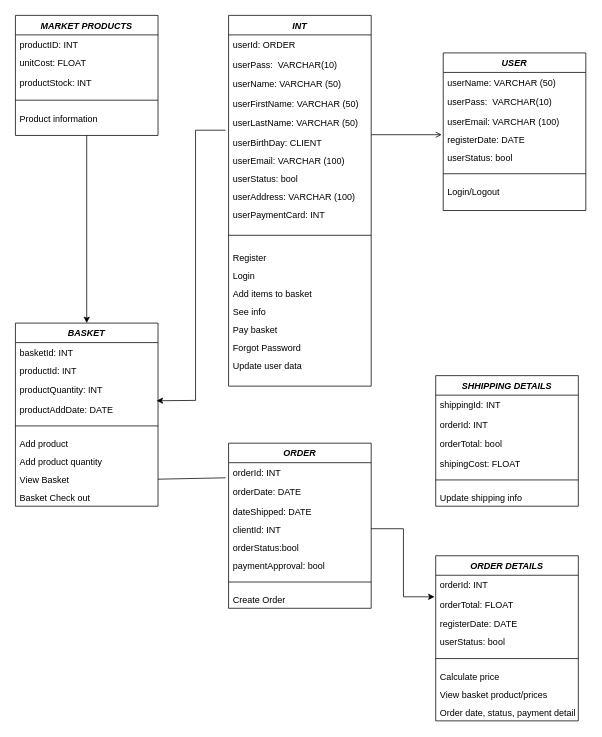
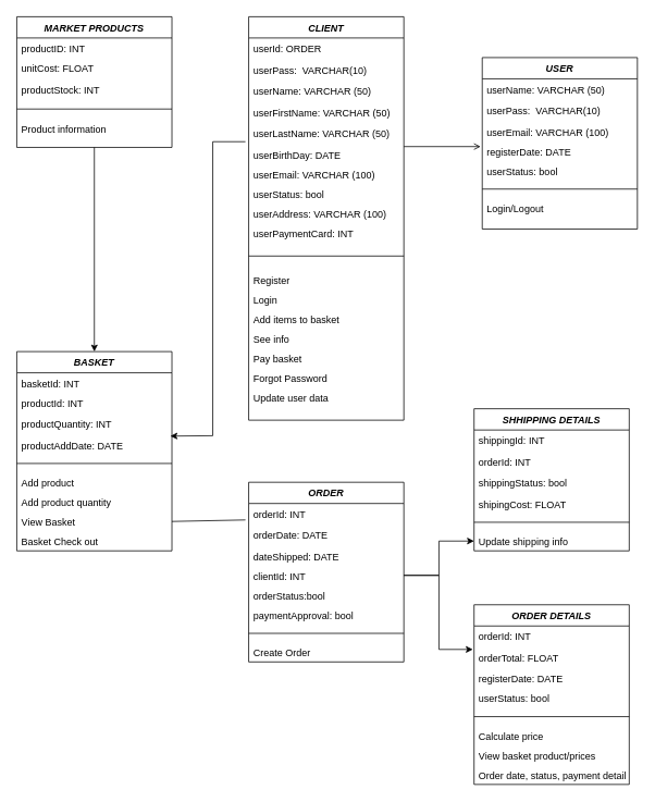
  <mxCell id="0" />
  <mxCell id="1" parent="0" />
- <mxCell id="2" value="INT" style="swimlane;fontStyle=3;align=center;verticalAlign=top;childLayout=stackLayout;horizontal=1;startSize=26;horizontalStack=0;resizeParent=1;resizeLast=0;collapsible=1;marginBottom=0;rounded=0;shadow=0;strokeWidth=1;" parent="1" vertex="1"><mxGeometry x="304" y="20" width="190" height="494" as="geometry"><mxRectangle x="230" y="140" width="160" height="26" as="alternateBounds" /></mxGeometry></mxCell>
+ <mxCell id="2" value="CLIENT" style="swimlane;fontStyle=3;align=center;verticalAlign=top;childLayout=stackLayout;horizontal=1;startSize=26;horizontalStack=0;resizeParent=1;resizeLast=0;collapsible=1;marginBottom=0;rounded=0;shadow=0;strokeWidth=1;" parent="1" vertex="1"><mxGeometry x="304" y="20" width="190" height="494" as="geometry"><mxRectangle x="230" y="140" width="160" height="26" as="alternateBounds" /></mxGeometry></mxCell>
  <mxCell id="3" value="userId: ORDER" style="text;align=left;verticalAlign=top;spacingLeft=4;spacingRight=4;overflow=hidden;rotatable=0;points=[[0,0.5],[1,0.5]];portConstraint=eastwest;" parent="2" vertex="1"><mxGeometry y="26" width="190" height="26" as="geometry" /></mxCell>
  <mxCell id="4" value="userPass:  VARCHAR(10)" style="text;align=left;verticalAlign=top;spacingLeft=4;spacingRight=4;overflow=hidden;rotatable=0;points=[[0,0.5],[1,0.5]];portConstraint=eastwest;rounded=0;shadow=0;html=0;" parent="2" vertex="1"><mxGeometry y="52" width="190" height="26" as="geometry" /></mxCell>
  <mxCell id="5" value="userName: VARCHAR (50)" style="text;align=left;verticalAlign=top;spacingLeft=4;spacingRight=4;overflow=hidden;rotatable=0;points=[[0,0.5],[1,0.5]];portConstraint=eastwest;rounded=0;shadow=0;html=0;" parent="2" vertex="1"><mxGeometry y="78" width="190" height="26" as="geometry" /></mxCell>
  <mxCell id="6" value="userFirstName: VARCHAR (50)" style="text;align=left;verticalAlign=top;spacingLeft=4;spacingRight=4;overflow=hidden;rotatable=0;points=[[0,0.5],[1,0.5]];portConstraint=eastwest;rounded=0;shadow=0;html=0;" parent="2" vertex="1"><mxGeometry y="104" width="190" height="26" as="geometry" /></mxCell>
  <mxCell id="7" value="userLastName: VARCHAR (50)" style="text;align=left;verticalAlign=top;spacingLeft=4;spacingRight=4;overflow=hidden;rotatable=0;points=[[0,0.5],[1,0.5]];portConstraint=eastwest;rounded=0;shadow=0;html=0;" parent="2" vertex="1"><mxGeometry y="130" width="190" height="26" as="geometry" /></mxCell>
- <mxCell id="8" value="userBirthDay: CLIENT" style="text;align=left;verticalAlign=top;spacingLeft=4;spacingRight=4;overflow=hidden;rotatable=0;points=[[0,0.5],[1,0.5]];portConstraint=eastwest;rounded=0;shadow=0;html=0;" parent="2" vertex="1"><mxGeometry y="156" width="190" height="24" as="geometry" /></mxCell>
+ <mxCell id="8" value="userBirthDay: DATE" style="text;align=left;verticalAlign=top;spacingLeft=4;spacingRight=4;overflow=hidden;rotatable=0;points=[[0,0.5],[1,0.5]];portConstraint=eastwest;rounded=0;shadow=0;html=0;" parent="2" vertex="1"><mxGeometry y="156" width="190" height="24" as="geometry" /></mxCell>
  <mxCell id="9" value="userEmail: VARCHAR (100)" style="text;align=left;verticalAlign=top;spacingLeft=4;spacingRight=4;overflow=hidden;rotatable=0;points=[[0,0.5],[1,0.5]];portConstraint=eastwest;rounded=0;shadow=0;html=0;" parent="2" vertex="1"><mxGeometry y="180" width="190" height="24" as="geometry" /></mxCell>
  <mxCell id="10" value="userStatus: bool" style="text;align=left;verticalAlign=top;spacingLeft=4;spacingRight=4;overflow=hidden;rotatable=0;points=[[0,0.5],[1,0.5]];portConstraint=eastwest;rounded=0;shadow=0;html=0;" parent="2" vertex="1"><mxGeometry y="204" width="190" height="24" as="geometry" /></mxCell>
  <mxCell id="11" value="userAddress: VARCHAR (100)" style="text;align=left;verticalAlign=top;spacingLeft=4;spacingRight=4;overflow=hidden;rotatable=0;points=[[0,0.5],[1,0.5]];portConstraint=eastwest;rounded=0;shadow=0;html=0;" parent="2" vertex="1"><mxGeometry y="228" width="190" height="24" as="geometry" /></mxCell>
  <mxCell id="12" value="userPaymentCard: INT" style="text;align=left;verticalAlign=top;spacingLeft=4;spacingRight=4;overflow=hidden;rotatable=0;points=[[0,0.5],[1,0.5]];portConstraint=eastwest;rounded=0;shadow=0;html=0;" parent="2" vertex="1"><mxGeometry y="252" width="190" height="24" as="geometry" /></mxCell>
  <mxCell id="13" value="" style="line;html=1;strokeWidth=1;align=left;verticalAlign=middle;spacingTop=-1;spacingLeft=3;spacingRight=3;rotatable=0;labelPosition=right;points=[];portConstraint=eastwest;" parent="2" vertex="1"><mxGeometry y="276" width="190" height="34" as="geometry" /></mxCell>
  <mxCell id="14" value="Register" style="text;align=left;verticalAlign=top;spacingLeft=4;spacingRight=4;overflow=hidden;rotatable=0;points=[[0,0.5],[1,0.5]];portConstraint=eastwest;rounded=0;shadow=0;html=0;" parent="2" vertex="1"><mxGeometry y="310" width="190" height="24" as="geometry" /></mxCell>
  <mxCell id="15" value="Login" style="text;align=left;verticalAlign=top;spacingLeft=4;spacingRight=4;overflow=hidden;rotatable=0;points=[[0,0.5],[1,0.5]];portConstraint=eastwest;rounded=0;shadow=0;html=0;" parent="2" vertex="1"><mxGeometry y="334" width="190" height="24" as="geometry" /></mxCell>
  <mxCell id="16" value="Add items to basket" style="text;align=left;verticalAlign=top;spacingLeft=4;spacingRight=4;overflow=hidden;rotatable=0;points=[[0,0.5],[1,0.5]];portConstraint=eastwest;rounded=0;shadow=0;html=0;" parent="2" vertex="1"><mxGeometry y="358" width="190" height="24" as="geometry" /></mxCell>
  <mxCell id="17" value="See info" style="text;align=left;verticalAlign=top;spacingLeft=4;spacingRight=4;overflow=hidden;rotatable=0;points=[[0,0.5],[1,0.5]];portConstraint=eastwest;rounded=0;shadow=0;html=0;" parent="2" vertex="1"><mxGeometry y="382" width="190" height="24" as="geometry" /></mxCell>
  <mxCell id="18" value="Pay basket" style="text;align=left;verticalAlign=top;spacingLeft=4;spacingRight=4;overflow=hidden;rotatable=0;points=[[0,0.5],[1,0.5]];portConstraint=eastwest;rounded=0;shadow=0;html=0;" parent="2" vertex="1"><mxGeometry y="406" width="190" height="24" as="geometry" /></mxCell>
  <mxCell id="19" value="Forgot Password" style="text;align=left;verticalAlign=top;spacingLeft=4;spacingRight=4;overflow=hidden;rotatable=0;points=[[0,0.5],[1,0.5]];portConstraint=eastwest;rounded=0;shadow=0;html=0;" parent="2" vertex="1"><mxGeometry y="430" width="190" height="24" as="geometry" /></mxCell>
  <mxCell id="20" value="Update user data" style="text;align=left;verticalAlign=top;spacingLeft=4;spacingRight=4;overflow=hidden;rotatable=0;points=[[0,0.5],[1,0.5]];portConstraint=eastwest;rounded=0;shadow=0;html=0;" parent="2" vertex="1"><mxGeometry y="454" width="190" height="24" as="geometry" /></mxCell>
  <mxCell id="21" value="" style="endArrow=open;shadow=0;strokeWidth=1;rounded=0;endFill=1;edgeStyle=elbowEdgeStyle;elbow=vertical;" parent="1" source="2" edge="1"><mxGeometry x="0.5" y="41" relative="1" as="geometry"><mxPoint x="460" y="182" as="sourcePoint" /><mxPoint x="588" y="179.353" as="targetPoint" /><mxPoint x="-40" y="32" as="offset" /></mxGeometry></mxCell>
  <mxCell id="22" value="USER" style="swimlane;fontStyle=3;align=center;verticalAlign=top;childLayout=stackLayout;horizontal=1;startSize=26;horizontalStack=0;resizeParent=1;resizeLast=0;collapsible=1;marginBottom=0;rounded=0;shadow=0;strokeWidth=1;" parent="1" vertex="1"><mxGeometry x="590" y="70" width="190" height="210" as="geometry"><mxRectangle x="230" y="140" width="160" height="26" as="alternateBounds" /></mxGeometry></mxCell>
  <mxCell id="23" value="userName: VARCHAR (50)" style="text;align=left;verticalAlign=top;spacingLeft=4;spacingRight=4;overflow=hidden;rotatable=0;points=[[0,0.5],[1,0.5]];portConstraint=eastwest;rounded=0;shadow=0;html=0;" parent="22" vertex="1"><mxGeometry y="26" width="190" height="26" as="geometry" /></mxCell>
  <mxCell id="24" value="userPass:  VARCHAR(10)" style="text;align=left;verticalAlign=top;spacingLeft=4;spacingRight=4;overflow=hidden;rotatable=0;points=[[0,0.5],[1,0.5]];portConstraint=eastwest;rounded=0;shadow=0;html=0;" parent="22" vertex="1"><mxGeometry y="52" width="190" height="26" as="geometry" /></mxCell>
  <mxCell id="25" value="userEmail: VARCHAR (100)" style="text;align=left;verticalAlign=top;spacingLeft=4;spacingRight=4;overflow=hidden;rotatable=0;points=[[0,0.5],[1,0.5]];portConstraint=eastwest;rounded=0;shadow=0;html=0;" parent="22" vertex="1"><mxGeometry y="78" width="190" height="24" as="geometry" /></mxCell>
  <mxCell id="26" value="registerDate: DATE" style="text;align=left;verticalAlign=top;spacingLeft=4;spacingRight=4;overflow=hidden;rotatable=0;points=[[0,0.5],[1,0.5]];portConstraint=eastwest;rounded=0;shadow=0;html=0;" parent="22" vertex="1"><mxGeometry y="102" width="190" height="24" as="geometry" /></mxCell>
  <mxCell id="27" value="userStatus: bool" style="text;align=left;verticalAlign=top;spacingLeft=4;spacingRight=4;overflow=hidden;rotatable=0;points=[[0,0.5],[1,0.5]];portConstraint=eastwest;rounded=0;shadow=0;html=0;" parent="22" vertex="1"><mxGeometry y="126" width="190" height="24" as="geometry" /></mxCell>
  <mxCell id="28" value="" style="line;html=1;strokeWidth=1;align=left;verticalAlign=middle;spacingTop=-1;spacingLeft=3;spacingRight=3;rotatable=0;labelPosition=right;points=[];portConstraint=eastwest;" parent="22" vertex="1"><mxGeometry y="150" width="190" height="22" as="geometry" /></mxCell>
  <mxCell id="29" value="Login/Logout" style="text;align=left;verticalAlign=top;spacingLeft=4;spacingRight=4;overflow=hidden;rotatable=0;points=[[0,0.5],[1,0.5]];portConstraint=eastwest;rounded=0;shadow=0;html=0;" parent="22" vertex="1"><mxGeometry y="172" width="190" height="24" as="geometry" /></mxCell>
  <mxCell id="30" value="BASKET" style="swimlane;fontStyle=3;align=center;verticalAlign=top;childLayout=stackLayout;horizontal=1;startSize=26;horizontalStack=0;resizeParent=1;resizeLast=0;collapsible=1;marginBottom=0;rounded=0;shadow=0;strokeWidth=1;" parent="1" vertex="1"><mxGeometry x="20" y="430" width="190" height="244" as="geometry"><mxRectangle x="230" y="140" width="160" height="26" as="alternateBounds" /></mxGeometry></mxCell>
  <mxCell id="31" value="basketId: INT" style="text;align=left;verticalAlign=top;spacingLeft=4;spacingRight=4;overflow=hidden;rotatable=0;points=[[0,0.5],[1,0.5]];portConstraint=eastwest;rounded=0;shadow=0;html=0;" parent="30" vertex="1"><mxGeometry y="26" width="190" height="24" as="geometry" /></mxCell>
  <mxCell id="32" value="productId: INT" style="text;align=left;verticalAlign=top;spacingLeft=4;spacingRight=4;overflow=hidden;rotatable=0;points=[[0,0.5],[1,0.5]];portConstraint=eastwest;rounded=0;shadow=0;html=0;" parent="30" vertex="1"><mxGeometry y="50" width="190" height="26" as="geometry" /></mxCell>
  <mxCell id="33" value="productQuantity: INT" style="text;align=left;verticalAlign=top;spacingLeft=4;spacingRight=4;overflow=hidden;rotatable=0;points=[[0,0.5],[1,0.5]];portConstraint=eastwest;rounded=0;shadow=0;html=0;" parent="30" vertex="1"><mxGeometry y="76" width="190" height="26" as="geometry" /></mxCell>
  <mxCell id="34" value="productAddDate: DATE" style="text;align=left;verticalAlign=top;spacingLeft=4;spacingRight=4;overflow=hidden;rotatable=0;points=[[0,0.5],[1,0.5]];portConstraint=eastwest;rounded=0;shadow=0;html=0;" parent="30" vertex="1"><mxGeometry y="102" width="190" height="24" as="geometry" /></mxCell>
  <mxCell id="35" value="" style="line;html=1;strokeWidth=1;align=left;verticalAlign=middle;spacingTop=-1;spacingLeft=3;spacingRight=3;rotatable=0;labelPosition=right;points=[];portConstraint=eastwest;" parent="30" vertex="1"><mxGeometry y="126" width="190" height="22" as="geometry" /></mxCell>
  <mxCell id="36" value="Add product" style="text;align=left;verticalAlign=top;spacingLeft=4;spacingRight=4;overflow=hidden;rotatable=0;points=[[0,0.5],[1,0.5]];portConstraint=eastwest;rounded=0;shadow=0;html=0;" parent="30" vertex="1"><mxGeometry y="148" width="190" height="24" as="geometry" /></mxCell>
  <mxCell id="37" value="Add product quantity" style="text;align=left;verticalAlign=top;spacingLeft=4;spacingRight=4;overflow=hidden;rotatable=0;points=[[0,0.5],[1,0.5]];portConstraint=eastwest;rounded=0;shadow=0;html=0;" parent="30" vertex="1"><mxGeometry y="172" width="190" height="24" as="geometry" /></mxCell>
  <mxCell id="38" value="View Basket" style="text;align=left;verticalAlign=top;spacingLeft=4;spacingRight=4;overflow=hidden;rotatable=0;points=[[0,0.5],[1,0.5]];portConstraint=eastwest;rounded=0;shadow=0;html=0;" parent="30" vertex="1"><mxGeometry y="196" width="190" height="24" as="geometry" /></mxCell>
  <mxCell id="39" value="Basket Check out" style="text;align=left;verticalAlign=top;spacingLeft=4;spacingRight=4;overflow=hidden;rotatable=0;points=[[0,0.5],[1,0.5]];portConstraint=eastwest;rounded=0;shadow=0;html=0;" parent="30" vertex="1"><mxGeometry y="220" width="190" height="24" as="geometry" /></mxCell>
  <mxCell id="40" value="" style="endArrow=classic;html=1;rounded=0;entryX=0.99;entryY=0.061;entryDx=0;entryDy=0;entryPerimeter=0;" parent="1" target="34" edge="1"><mxGeometry width="50" height="50" relative="1" as="geometry"><mxPoint x="300" y="173" as="sourcePoint" /><mxPoint x="300" y="184" as="targetPoint" /><Array as="points"><mxPoint x="260" y="173" /><mxPoint x="260" y="533" /></Array></mxGeometry></mxCell>
  <mxCell id="41" value="ORDER" style="swimlane;fontStyle=3;align=center;verticalAlign=top;childLayout=stackLayout;horizontal=1;startSize=26;horizontalStack=0;resizeParent=1;resizeLast=0;collapsible=1;marginBottom=0;rounded=0;shadow=0;strokeWidth=1;" parent="1" vertex="1"><mxGeometry x="304" y="590" width="190" height="220" as="geometry"><mxRectangle x="230" y="140" width="160" height="26" as="alternateBounds" /></mxGeometry></mxCell>
  <mxCell id="42" value="orderId: INT" style="text;align=left;verticalAlign=top;spacingLeft=4;spacingRight=4;overflow=hidden;rotatable=0;points=[[0,0.5],[1,0.5]];portConstraint=eastwest;rounded=0;shadow=0;html=0;" parent="41" vertex="1"><mxGeometry y="26" width="190" height="26" as="geometry" /></mxCell>
  <mxCell id="43" value="orderDate: DATE" style="text;align=left;verticalAlign=top;spacingLeft=4;spacingRight=4;overflow=hidden;rotatable=0;points=[[0,0.5],[1,0.5]];portConstraint=eastwest;rounded=0;shadow=0;html=0;" parent="41" vertex="1"><mxGeometry y="52" width="190" height="26" as="geometry" /></mxCell>
  <mxCell id="44" value="dateShipped: DATE" style="text;align=left;verticalAlign=top;spacingLeft=4;spacingRight=4;overflow=hidden;rotatable=0;points=[[0,0.5],[1,0.5]];portConstraint=eastwest;rounded=0;shadow=0;html=0;" parent="41" vertex="1"><mxGeometry y="78" width="190" height="24" as="geometry" /></mxCell>
  <mxCell id="45" value="clientId: INT" style="text;align=left;verticalAlign=top;spacingLeft=4;spacingRight=4;overflow=hidden;rotatable=0;points=[[0,0.5],[1,0.5]];portConstraint=eastwest;rounded=0;shadow=0;html=0;" parent="41" vertex="1"><mxGeometry y="102" width="190" height="24" as="geometry" /></mxCell>
  <mxCell id="46" value="orderStatus:bool" style="text;align=left;verticalAlign=top;spacingLeft=4;spacingRight=4;overflow=hidden;rotatable=0;points=[[0,0.5],[1,0.5]];portConstraint=eastwest;rounded=0;shadow=0;html=0;" parent="41" vertex="1"><mxGeometry y="126" width="190" height="24" as="geometry" /></mxCell>
  <mxCell id="47" value="paymentApproval: bool" style="text;align=left;verticalAlign=top;spacingLeft=4;spacingRight=4;overflow=hidden;rotatable=0;points=[[0,0.5],[1,0.5]];portConstraint=eastwest;rounded=0;shadow=0;html=0;" parent="41" vertex="1"><mxGeometry y="150" width="190" height="24" as="geometry" /></mxCell>
  <mxCell id="48" value="" style="line;html=1;strokeWidth=1;align=left;verticalAlign=middle;spacingTop=-1;spacingLeft=3;spacingRight=3;rotatable=0;labelPosition=right;points=[];portConstraint=eastwest;" parent="41" vertex="1"><mxGeometry y="174" width="190" height="22" as="geometry" /></mxCell>
  <mxCell id="49" value="Create Order" style="text;align=left;verticalAlign=top;spacingLeft=4;spacingRight=4;overflow=hidden;rotatable=0;points=[[0,0.5],[1,0.5]];portConstraint=eastwest;rounded=0;shadow=0;html=0;" parent="41" vertex="1"><mxGeometry y="196" width="190" height="24" as="geometry" /></mxCell>
  <mxCell id="50" value="SHHIPPING DETAILS" style="swimlane;fontStyle=3;align=center;verticalAlign=top;childLayout=stackLayout;horizontal=1;startSize=26;horizontalStack=0;resizeParent=1;resizeLast=0;collapsible=1;marginBottom=0;rounded=0;shadow=0;strokeWidth=1;" parent="1" vertex="1"><mxGeometry x="580" y="500" width="190" height="174" as="geometry"><mxRectangle x="230" y="140" width="160" height="26" as="alternateBounds" /></mxGeometry></mxCell>
  <mxCell id="51" value="shippingId: INT" style="text;align=left;verticalAlign=top;spacingLeft=4;spacingRight=4;overflow=hidden;rotatable=0;points=[[0,0.5],[1,0.5]];portConstraint=eastwest;rounded=0;shadow=0;html=0;" parent="50" vertex="1"><mxGeometry y="26" width="190" height="26" as="geometry" /></mxCell>
  <mxCell id="52" value="orderId: INT" style="text;align=left;verticalAlign=top;spacingLeft=4;spacingRight=4;overflow=hidden;rotatable=0;points=[[0,0.5],[1,0.5]];portConstraint=eastwest;rounded=0;shadow=0;html=0;" vertex="1" parent="50"><mxGeometry y="52" width="190" height="26" as="geometry" /></mxCell>
- <mxCell id="53" value="orderTotal: bool" style="text;align=left;verticalAlign=top;spacingLeft=4;spacingRight=4;overflow=hidden;rotatable=0;points=[[0,0.5],[1,0.5]];portConstraint=eastwest;rounded=0;shadow=0;html=0;" parent="50" vertex="1"><mxGeometry y="78" width="190" height="26" as="geometry" /></mxCell>
+ <mxCell id="53" value="shippingStatus: bool" style="text;align=left;verticalAlign=top;spacingLeft=4;spacingRight=4;overflow=hidden;rotatable=0;points=[[0,0.5],[1,0.5]];portConstraint=eastwest;rounded=0;shadow=0;html=0;" parent="50" vertex="1"><mxGeometry y="78" width="190" height="26" as="geometry" /></mxCell>
  <mxCell id="54" value="shipingCost: FLOAT" style="text;align=left;verticalAlign=top;spacingLeft=4;spacingRight=4;overflow=hidden;rotatable=0;points=[[0,0.5],[1,0.5]];portConstraint=eastwest;rounded=0;shadow=0;html=0;" parent="50" vertex="1"><mxGeometry y="104" width="190" height="24" as="geometry" /></mxCell>
  <mxCell id="55" value="" style="line;html=1;strokeWidth=1;align=left;verticalAlign=middle;spacingTop=-1;spacingLeft=3;spacingRight=3;rotatable=0;labelPosition=right;points=[];portConstraint=eastwest;" parent="50" vertex="1"><mxGeometry y="128" width="190" height="22" as="geometry" /></mxCell>
  <mxCell id="56" value="Update shipping info" style="text;align=left;verticalAlign=top;spacingLeft=4;spacingRight=4;overflow=hidden;rotatable=0;points=[[0,0.5],[1,0.5]];portConstraint=eastwest;rounded=0;shadow=0;html=0;" parent="50" vertex="1"><mxGeometry y="150" width="190" height="24" as="geometry" /></mxCell>
  <mxCell id="57" value="ORDER DETAILS" style="swimlane;fontStyle=3;align=center;verticalAlign=top;childLayout=stackLayout;horizontal=1;startSize=26;horizontalStack=0;resizeParent=1;resizeLast=0;collapsible=1;marginBottom=0;rounded=0;shadow=0;strokeWidth=1;" parent="1" vertex="1"><mxGeometry x="580" y="740" width="190" height="220" as="geometry"><mxRectangle x="230" y="140" width="160" height="26" as="alternateBounds" /></mxGeometry></mxCell>
  <mxCell id="58" value="orderId: INT" style="text;align=left;verticalAlign=top;spacingLeft=4;spacingRight=4;overflow=hidden;rotatable=0;points=[[0,0.5],[1,0.5]];portConstraint=eastwest;rounded=0;shadow=0;html=0;" parent="57" vertex="1"><mxGeometry y="26" width="190" height="26" as="geometry" /></mxCell>
  <mxCell id="59" value="orderTotal: FLOAT" style="text;align=left;verticalAlign=top;spacingLeft=4;spacingRight=4;overflow=hidden;rotatable=0;points=[[0,0.5],[1,0.5]];portConstraint=eastwest;rounded=0;shadow=0;html=0;" parent="57" vertex="1"><mxGeometry y="52" width="190" height="26" as="geometry" /></mxCell>
  <mxCell id="60" value="registerDate: DATE" style="text;align=left;verticalAlign=top;spacingLeft=4;spacingRight=4;overflow=hidden;rotatable=0;points=[[0,0.5],[1,0.5]];portConstraint=eastwest;rounded=0;shadow=0;html=0;" parent="57" vertex="1"><mxGeometry y="78" width="190" height="24" as="geometry" /></mxCell>
  <mxCell id="61" value="userStatus: bool" style="text;align=left;verticalAlign=top;spacingLeft=4;spacingRight=4;overflow=hidden;rotatable=0;points=[[0,0.5],[1,0.5]];portConstraint=eastwest;rounded=0;shadow=0;html=0;" parent="57" vertex="1"><mxGeometry y="102" width="190" height="24" as="geometry" /></mxCell>
  <mxCell id="62" value="" style="line;html=1;strokeWidth=1;align=left;verticalAlign=middle;spacingTop=-1;spacingLeft=3;spacingRight=3;rotatable=0;labelPosition=right;points=[];portConstraint=eastwest;" parent="57" vertex="1"><mxGeometry y="126" width="190" height="22" as="geometry" /></mxCell>
  <mxCell id="63" value="Calculate price" style="text;align=left;verticalAlign=top;spacingLeft=4;spacingRight=4;overflow=hidden;rotatable=0;points=[[0,0.5],[1,0.5]];portConstraint=eastwest;rounded=0;shadow=0;html=0;" parent="57" vertex="1"><mxGeometry y="148" width="190" height="24" as="geometry" /></mxCell>
  <mxCell id="64" value="View basket product/prices" style="text;align=left;verticalAlign=top;spacingLeft=4;spacingRight=4;overflow=hidden;rotatable=0;points=[[0,0.5],[1,0.5]];portConstraint=eastwest;rounded=0;shadow=0;html=0;" parent="57" vertex="1"><mxGeometry y="172" width="190" height="24" as="geometry" /></mxCell>
  <mxCell id="65" value="Order date, status, payment details" style="text;align=left;verticalAlign=top;spacingLeft=4;spacingRight=4;overflow=hidden;rotatable=0;points=[[0,0.5],[1,0.5]];portConstraint=eastwest;rounded=0;shadow=0;html=0;" parent="57" vertex="1"><mxGeometry y="196" width="190" height="24" as="geometry" /></mxCell>
+ <mxCell id="66" value="" style="edgeStyle=orthogonalEdgeStyle;rounded=0;orthogonalLoop=1;jettySize=auto;html=1;" parent="1" source="45" target="56" edge="1"><mxGeometry relative="1" as="geometry" /></mxCell>
  <mxCell id="67" value="" style="edgeStyle=orthogonalEdgeStyle;rounded=0;orthogonalLoop=1;jettySize=auto;html=1;entryX=-0.008;entryY=1.104;entryDx=0;entryDy=0;entryPerimeter=0;" parent="1" source="45" target="58" edge="1"><mxGeometry relative="1" as="geometry" /></mxCell>
  <mxCell id="68" value="MARKET PRODUCTS" style="swimlane;fontStyle=3;align=center;verticalAlign=top;childLayout=stackLayout;horizontal=1;startSize=26;horizontalStack=0;resizeParent=1;resizeLast=0;collapsible=1;marginBottom=0;rounded=0;shadow=0;strokeWidth=1;" parent="1" vertex="1"><mxGeometry x="20" y="20" width="190" height="160" as="geometry"><mxRectangle x="230" y="140" width="160" height="26" as="alternateBounds" /></mxGeometry></mxCell>
  <mxCell id="69" value="productID: INT" style="text;align=left;verticalAlign=top;spacingLeft=4;spacingRight=4;overflow=hidden;rotatable=0;points=[[0,0.5],[1,0.5]];portConstraint=eastwest;rounded=0;shadow=0;html=0;" parent="68" vertex="1"><mxGeometry y="26" width="190" height="24" as="geometry" /></mxCell>
  <mxCell id="70" value="unitCost: FLOAT" style="text;align=left;verticalAlign=top;spacingLeft=4;spacingRight=4;overflow=hidden;rotatable=0;points=[[0,0.5],[1,0.5]];portConstraint=eastwest;rounded=0;shadow=0;html=0;" parent="68" vertex="1"><mxGeometry y="50" width="190" height="26" as="geometry" /></mxCell>
  <mxCell id="71" value="productStock: INT" style="text;align=left;verticalAlign=top;spacingLeft=4;spacingRight=4;overflow=hidden;rotatable=0;points=[[0,0.5],[1,0.5]];portConstraint=eastwest;rounded=0;shadow=0;html=0;" parent="68" vertex="1"><mxGeometry y="76" width="190" height="26" as="geometry" /></mxCell>
  <mxCell id="72" value="" style="line;html=1;strokeWidth=1;align=left;verticalAlign=middle;spacingTop=-1;spacingLeft=3;spacingRight=3;rotatable=0;labelPosition=right;points=[];portConstraint=eastwest;" parent="68" vertex="1"><mxGeometry y="102" width="190" height="22" as="geometry" /></mxCell>
  <mxCell id="73" value="Product information" style="text;align=left;verticalAlign=top;spacingLeft=4;spacingRight=4;overflow=hidden;rotatable=0;points=[[0,0.5],[1,0.5]];portConstraint=eastwest;rounded=0;shadow=0;html=0;" parent="68" vertex="1"><mxGeometry y="124" width="190" height="24" as="geometry" /></mxCell>
  <mxCell id="74" value="" style="endArrow=classic;html=1;rounded=0;entryX=0.5;entryY=0;entryDx=0;entryDy=0;" parent="1" target="30" edge="1"><mxGeometry width="50" height="50" relative="1" as="geometry"><mxPoint x="115" y="180" as="sourcePoint" /><mxPoint x="310" y="280" as="targetPoint" /></mxGeometry></mxCell>
  <mxCell id="75" value="" style="endArrow=none;html=1;rounded=0;exitX=1;exitY=0.5;exitDx=0;exitDy=0;entryX=-0.021;entryY=-0.225;entryDx=0;entryDy=0;entryPerimeter=0;" parent="1" source="38" target="43" edge="1"><mxGeometry width="50" height="50" relative="1" as="geometry"><mxPoint x="350" y="660" as="sourcePoint" /><mxPoint x="400" y="610" as="targetPoint" /></mxGeometry></mxCell>
